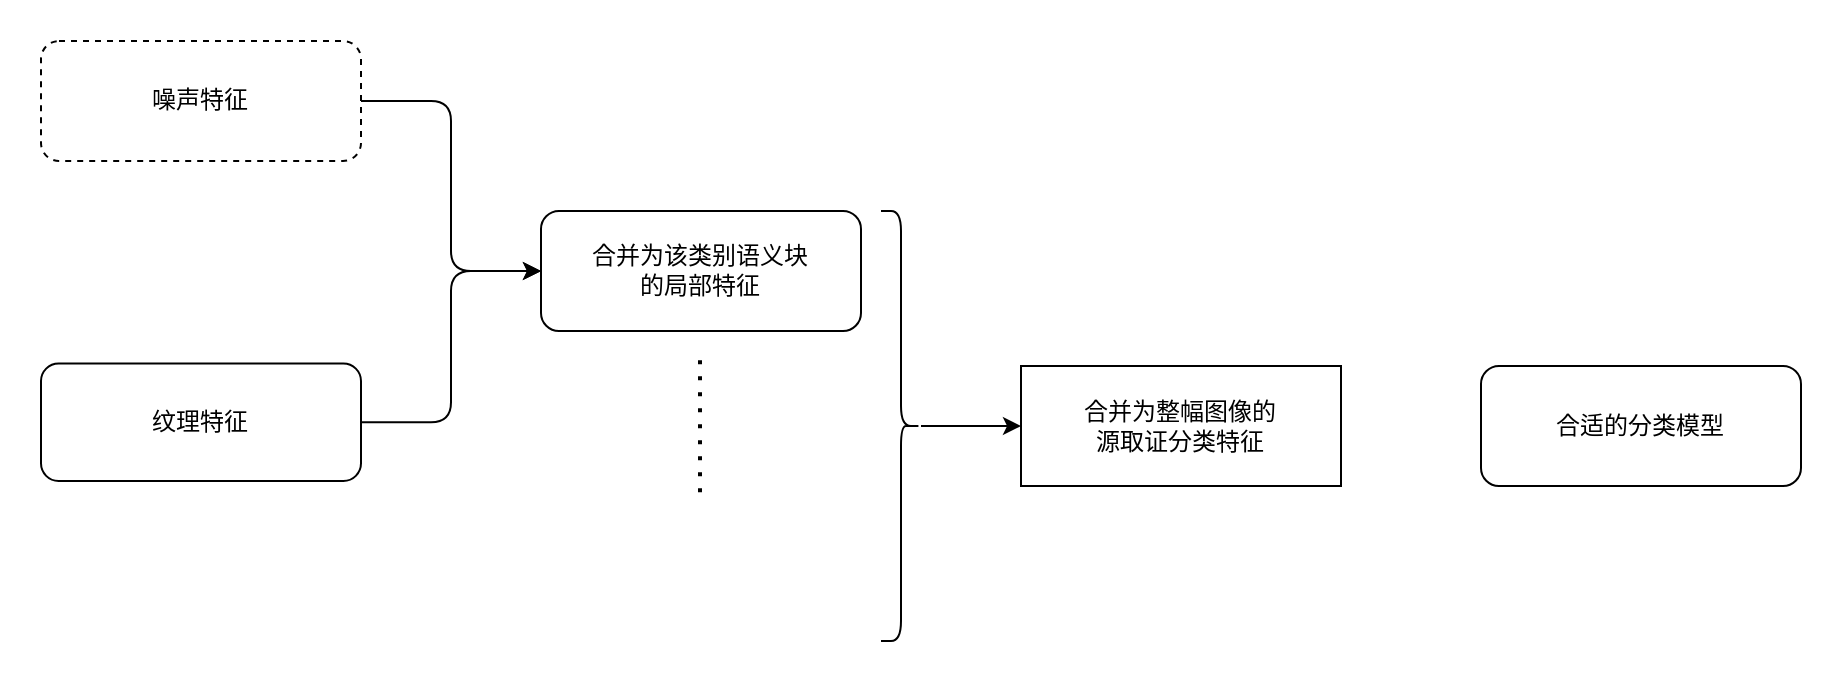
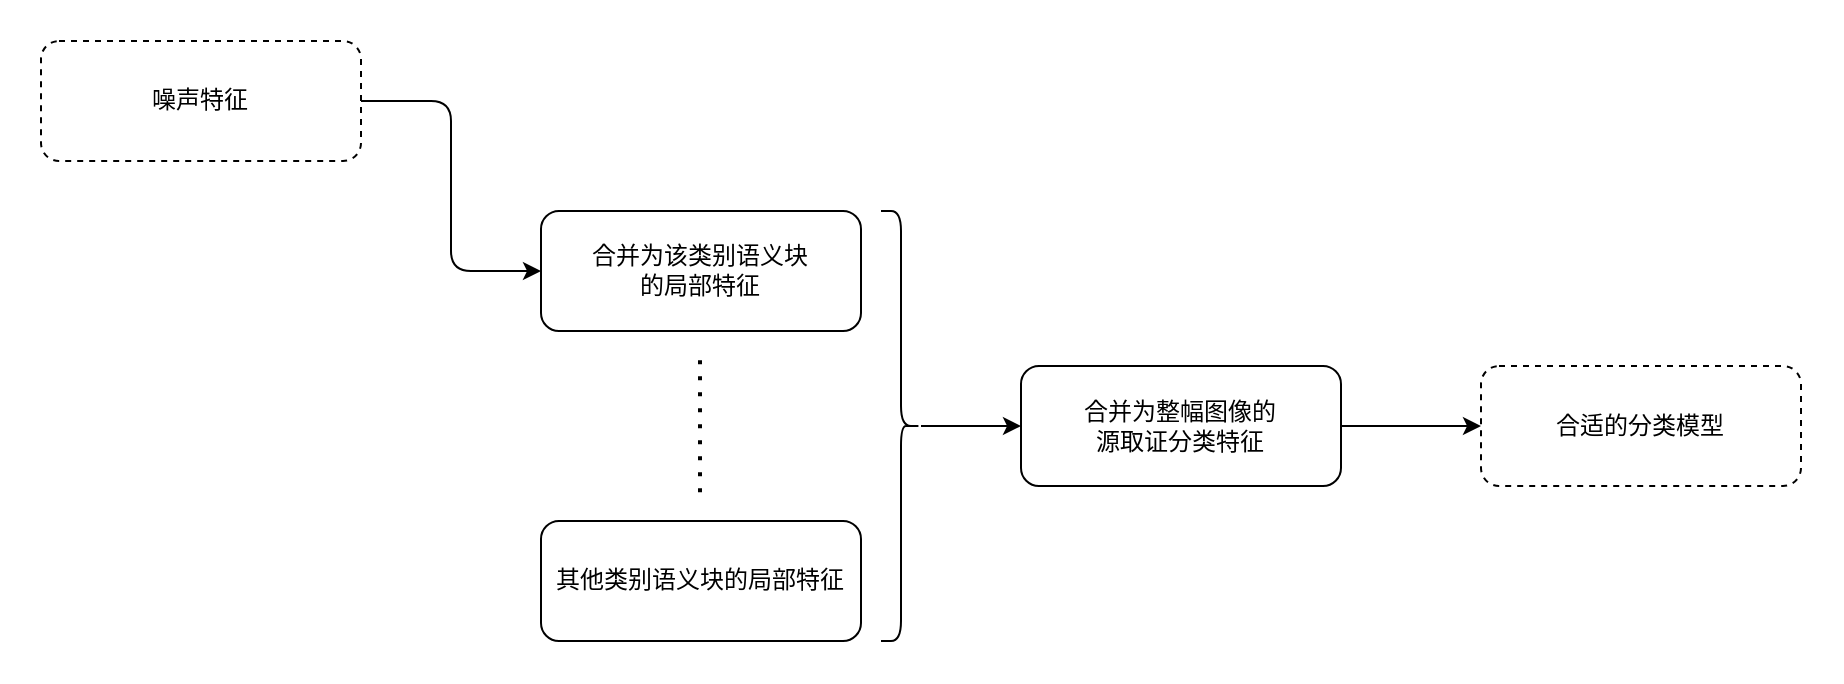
  <mxCell id="0" />
  <mxCell id="1" parent="0" />
  <mxCell id="2" value="" style="edgeStyle=orthogonalEdgeStyle;rounded=1;orthogonalLoop=1;jettySize=auto;html=1;entryX=0;entryY=0.5;entryDx=0;entryDy=0;" edge="1" parent="1" source="3" target="6"><mxGeometry relative="1" as="geometry" /></mxCell>
  <mxCell id="3" value="噪声特征" style="rounded=1;whiteSpace=wrap;html=1;dashed=1;" vertex="1" parent="1"><mxGeometry x="20" y="20" width="160" height="60" as="geometry" /></mxCell>
- <mxCell id="4" style="edgeStyle=orthogonalEdgeStyle;rounded=1;orthogonalLoop=1;jettySize=auto;html=1;entryX=0;entryY=0.5;entryDx=0;entryDy=0;" edge="1" parent="1" source="5" target="6"><mxGeometry relative="1" as="geometry" /></mxCell>
- <mxCell id="5" value="纹理特征" style="rounded=1;whiteSpace=wrap;html=1;" vertex="1" parent="1"><mxGeometry x="20" y="181.22" width="160" height="58.78" as="geometry" /></mxCell>
  <mxCell id="6" value="合并为该类别语义块&lt;br&gt;的局部特征" style="rounded=1;whiteSpace=wrap;html=1;" vertex="1" parent="1"><mxGeometry x="270" y="105" width="160" height="60" as="geometry" /></mxCell>
+ <mxCell id="7" value="其他类别语义块的局部特征" style="rounded=1;whiteSpace=wrap;html=1;" vertex="1" parent="1"><mxGeometry x="270" y="260" width="160" height="60" as="geometry" /></mxCell>
  <mxCell id="8" value="" style="endArrow=none;dashed=1;html=1;dashPattern=1 3;strokeWidth=2;rounded=0;" edge="1" parent="1"><mxGeometry width="50" height="50" relative="1" as="geometry"><mxPoint x="349.5" y="245.61" as="sourcePoint" /><mxPoint x="349.5" y="175.61" as="targetPoint" /></mxGeometry></mxCell>
  <mxCell id="9" value="" style="edgeStyle=orthogonalEdgeStyle;rounded=0;orthogonalLoop=1;jettySize=auto;html=1;" edge="1" parent="1" source="10" target="12"><mxGeometry relative="1" as="geometry" /></mxCell>
  <mxCell id="10" value="" style="shape=curlyBracket;whiteSpace=wrap;html=1;rounded=1;flipH=1;labelPosition=right;verticalLabelPosition=middle;align=left;verticalAlign=middle;" vertex="1" parent="1"><mxGeometry x="440" y="105" width="20" height="215" as="geometry" /></mxCell>
- <mxCell id="12" value="合并为整幅图像的&lt;br&gt;源取证分类特征" style="whiteSpace=wrap;html=1;rounded=0;" vertex="1" parent="1"><mxGeometry x="510" y="182.5" width="160" height="60" as="geometry" /></mxCell>
- <mxCell id="13" value="合适的分类模型" style="rounded=1;whiteSpace=wrap;html=1;" vertex="1" parent="1"><mxGeometry x="740" y="182.5" width="160" height="60" as="geometry" /></mxCell>
+ <mxCell id="11" value="" style="edgeStyle=orthogonalEdgeStyle;rounded=1;orthogonalLoop=1;jettySize=auto;html=1;" edge="1" parent="1" source="12" target="13"><mxGeometry relative="1" as="geometry" /></mxCell>
+ <mxCell id="12" value="合并为整幅图像的&lt;br&gt;源取证分类特征" style="rounded=1;whiteSpace=wrap;html=1;" vertex="1" parent="1"><mxGeometry x="510" y="182.5" width="160" height="60" as="geometry" /></mxCell>
+ <mxCell id="13" value="合适的分类模型" style="rounded=1;whiteSpace=wrap;html=1;dashed=1;" vertex="1" parent="1"><mxGeometry x="740" y="182.5" width="160" height="60" as="geometry" /></mxCell>
